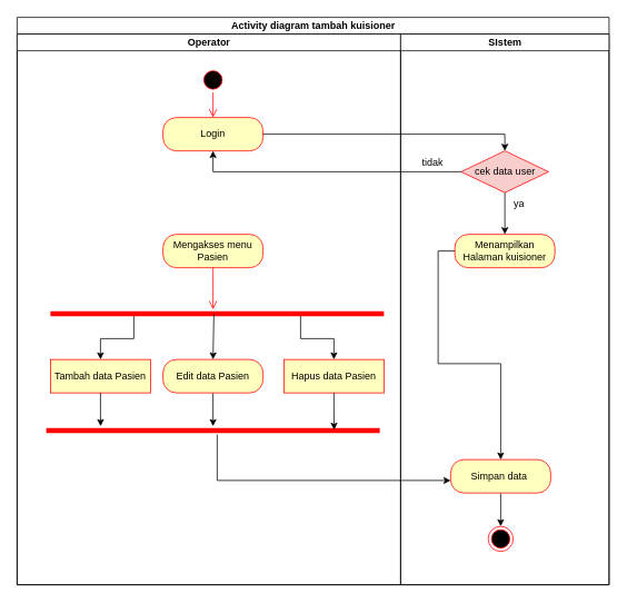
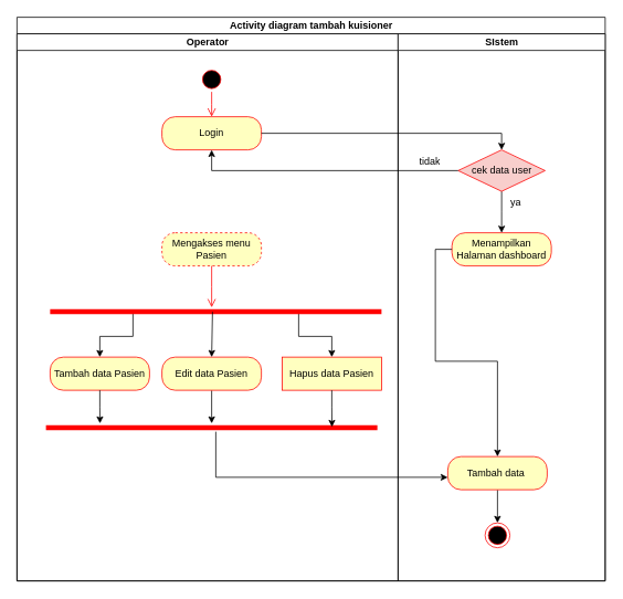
  <mxCell id="0" />
  <mxCell id="1" parent="0" />
  <mxCell id="2" value="Activity diagram tambah kuisioner" style="swimlane;childLayout=stackLayout;resizeParent=1;resizeParentMax=0;startSize=20;html=1;" vertex="1" parent="1"><mxGeometry x="20" y="20" width="710" height="680" as="geometry" /></mxCell>
  <mxCell id="3" value="Operator" style="swimlane;startSize=20;html=1;" vertex="1" parent="2"><mxGeometry y="20" width="460" height="660" as="geometry" /></mxCell>
  <mxCell id="4" value="" style="ellipse;html=1;shape=startState;fillColor=#000000;strokeColor=#ff0000;" vertex="1" parent="3"><mxGeometry x="220.0" y="40" width="30" height="30" as="geometry" /></mxCell>
  <mxCell id="5" value="" style="edgeStyle=orthogonalEdgeStyle;html=1;verticalAlign=bottom;endArrow=open;endSize=8;strokeColor=#ff0000;rounded=0;" edge="1" parent="3" source="4"><mxGeometry relative="1" as="geometry"><mxPoint x="235.0" y="100" as="targetPoint" /></mxGeometry></mxCell>
  <mxCell id="6" value="Login" style="rounded=1;whiteSpace=wrap;html=1;arcSize=40;fontColor=#000000;fillColor=#ffffc0;strokeColor=#ff0000;" vertex="1" parent="3"><mxGeometry x="175.0" y="100" width="120" height="40" as="geometry" /></mxCell>
- <mxCell id="7" value="Mengakses menu Pasien" style="rounded=1;whiteSpace=wrap;html=1;arcSize=40;fontColor=#000000;fillColor=#ffffc0;strokeColor=#ff0000;" vertex="1" parent="3"><mxGeometry x="175.0" y="240" width="120" height="40" as="geometry" /></mxCell>
+ <mxCell id="7" value="Mengakses menu Pasien" style="rounded=1;whiteSpace=wrap;html=1;arcSize=40;fontColor=#000000;fillColor=#ffffc0;strokeColor=#ff0000;dashed=1;" vertex="1" parent="3"><mxGeometry x="175.0" y="240" width="120" height="40" as="geometry" /></mxCell>
  <mxCell id="8" style="edgeStyle=orthogonalEdgeStyle;rounded=0;orthogonalLoop=1;jettySize=auto;html=1;exitX=0.25;exitY=0.5;exitDx=0;exitDy=0;exitPerimeter=0;entryX=0.5;entryY=0;entryDx=0;entryDy=0;" edge="1" parent="3" source="10" target="12"><mxGeometry relative="1" as="geometry" /></mxCell>
  <mxCell id="9" style="edgeStyle=orthogonalEdgeStyle;rounded=0;orthogonalLoop=1;jettySize=auto;html=1;exitX=0.75;exitY=0.5;exitDx=0;exitDy=0;exitPerimeter=0;entryX=0.5;entryY=0;entryDx=0;entryDy=0;" edge="1" parent="3" source="10" target="15"><mxGeometry relative="1" as="geometry" /></mxCell>
  <mxCell id="10" value="" style="shape=line;html=1;strokeWidth=6;strokeColor=#ff0000;" vertex="1" parent="3"><mxGeometry x="40" y="330" width="400" height="10" as="geometry" /></mxCell>
  <mxCell id="11" value="" style="edgeStyle=orthogonalEdgeStyle;html=1;verticalAlign=bottom;endArrow=open;endSize=8;strokeColor=#ff0000;rounded=0;" edge="1" parent="3" source="7"><mxGeometry relative="1" as="geometry"><mxPoint x="235.0" y="330" as="targetPoint" /></mxGeometry></mxCell>
- <mxCell id="12" value="Tambah data Pasien" style="whiteSpace=wrap;html=1;arcSize=40;fontColor=#000000;fillColor=#ffffc0;strokeColor=#ff0000;rounded=0;" vertex="1" parent="3"><mxGeometry x="40.0" y="390" width="120" height="40" as="geometry" /></mxCell>
+ <mxCell id="12" value="Tambah data Pasien" style="rounded=1;whiteSpace=wrap;html=1;arcSize=40;fontColor=#000000;fillColor=#ffffc0;strokeColor=#ff0000;" vertex="1" parent="3"><mxGeometry x="40.0" y="390" width="120" height="40" as="geometry" /></mxCell>
  <mxCell id="13" style="edgeStyle=orthogonalEdgeStyle;rounded=0;orthogonalLoop=1;jettySize=auto;html=1;exitX=0.5;exitY=1;exitDx=0;exitDy=0;" edge="1" parent="3" source="14" target="17"><mxGeometry relative="1" as="geometry" /></mxCell>
  <mxCell id="14" value="Edit data Pasien" style="rounded=1;whiteSpace=wrap;html=1;arcSize=40;fontColor=#000000;fillColor=#ffffc0;strokeColor=#ff0000;" vertex="1" parent="3"><mxGeometry x="175.0" y="390" width="120" height="40" as="geometry" /></mxCell>
  <mxCell id="15" value="Hapus data Pasien" style="whiteSpace=wrap;html=1;arcSize=40;fontColor=#000000;fillColor=#ffffc0;strokeColor=#ff0000;rounded=0;" vertex="1" parent="3"><mxGeometry x="320.0" y="390" width="120" height="40" as="geometry" /></mxCell>
  <mxCell id="16" value="" style="endArrow=classic;html=1;rounded=0;entryX=0.5;entryY=0;entryDx=0;entryDy=0;exitX=0.49;exitY=0.547;exitDx=0;exitDy=0;exitPerimeter=0;" edge="1" parent="3" source="10" target="14"><mxGeometry width="50" height="50" relative="1" as="geometry"><mxPoint x="190.0" y="360" as="sourcePoint" /><mxPoint x="240.0" y="310" as="targetPoint" /></mxGeometry></mxCell>
  <mxCell id="17" value="" style="shape=line;html=1;strokeWidth=6;strokeColor=#ff0000;" vertex="1" parent="3"><mxGeometry x="35" y="470" width="400" height="10" as="geometry" /></mxCell>
  <mxCell id="18" style="edgeStyle=orthogonalEdgeStyle;rounded=0;orthogonalLoop=1;jettySize=auto;html=1;exitX=0.5;exitY=1;exitDx=0;exitDy=0;entryX=0.163;entryY=0;entryDx=0;entryDy=0;entryPerimeter=0;" edge="1" parent="3" source="12" target="17"><mxGeometry relative="1" as="geometry" /></mxCell>
  <mxCell id="19" style="edgeStyle=orthogonalEdgeStyle;rounded=0;orthogonalLoop=1;jettySize=auto;html=1;exitX=0.5;exitY=1;exitDx=0;exitDy=0;entryX=0.863;entryY=0.429;entryDx=0;entryDy=0;entryPerimeter=0;" edge="1" parent="3" source="15" target="17"><mxGeometry relative="1" as="geometry" /></mxCell>
  <mxCell id="20" style="edgeStyle=elbowEdgeStyle;rounded=0;orthogonalLoop=1;jettySize=auto;html=1;exitX=0.25;exitY=0.5;exitDx=0;exitDy=0;exitPerimeter=0;elbow=vertical;" edge="1" parent="3"><mxGeometry relative="1" as="geometry"><mxPoint x="240.0" y="480" as="sourcePoint" /><mxPoint x="520.0" y="535" as="targetPoint" /><Array as="points"><mxPoint x="445" y="535" /></Array></mxGeometry></mxCell>
  <mxCell id="21" value="SIstem" style="swimlane;startSize=20;html=1;" vertex="1" parent="2"><mxGeometry x="460" y="20" width="250" height="660" as="geometry" /></mxCell>
  <mxCell id="22" style="edgeStyle=orthogonalEdgeStyle;rounded=0;orthogonalLoop=1;jettySize=auto;html=1;exitX=0.5;exitY=1;exitDx=0;exitDy=0;" edge="1" parent="21" source="23"><mxGeometry relative="1" as="geometry"><mxPoint x="125.0" y="240" as="targetPoint" /></mxGeometry></mxCell>
  <mxCell id="23" value="cek data user" style="rhombus;whiteSpace=wrap;html=1;fontColor=#000000;fillColor=#f8cecc;strokeColor=#ff0000;" vertex="1" parent="21"><mxGeometry x="72.5" y="140" width="105" height="50" as="geometry" /></mxCell>
  <mxCell id="24" value="ya" style="text;strokeColor=none;fillColor=none;spacingLeft=4;spacingRight=4;overflow=hidden;rotatable=0;points=[[0,0.5],[1,0.5]];portConstraint=eastwest;fontSize=12;whiteSpace=wrap;html=1;" vertex="1" parent="21"><mxGeometry x="130.0" y="190" width="40" height="30" as="geometry" /></mxCell>
  <mxCell id="25" value="tidak" style="text;strokeColor=none;fillColor=none;spacingLeft=4;spacingRight=4;overflow=hidden;rotatable=0;points=[[0,0.5],[1,0.5]];portConstraint=eastwest;fontSize=12;whiteSpace=wrap;html=1;" vertex="1" parent="21"><mxGeometry x="20.0" y="140" width="40" height="30" as="geometry" /></mxCell>
- <mxCell id="26" value="Menampilkan Halaman kuisioner" style="rounded=1;whiteSpace=wrap;html=1;arcSize=40;fontColor=#000000;fillColor=#ffffc0;strokeColor=#ff0000;" vertex="1" parent="21"><mxGeometry x="65.0" y="240" width="120" height="40" as="geometry" /></mxCell>
+ <mxCell id="26" value="Menampilkan Halaman dashboard" style="rounded=1;whiteSpace=wrap;html=1;arcSize=40;fontColor=#000000;fillColor=#ffffc0;strokeColor=#ff0000;" vertex="1" parent="21"><mxGeometry x="65.0" y="240" width="120" height="40" as="geometry" /></mxCell>
  <mxCell id="27" style="edgeStyle=orthogonalEdgeStyle;rounded=0;orthogonalLoop=1;jettySize=auto;html=1;exitX=0.5;exitY=1;exitDx=0;exitDy=0;entryX=0.5;entryY=0;entryDx=0;entryDy=0;" edge="1" parent="21" source="28" target="29"><mxGeometry relative="1" as="geometry" /></mxCell>
- <mxCell id="28" value="Simpan data&amp;nbsp;" style="rounded=1;whiteSpace=wrap;html=1;arcSize=40;fontColor=#000000;fillColor=#ffffc0;strokeColor=#ff0000;" vertex="1" parent="21"><mxGeometry x="60.0" y="510" width="120" height="40" as="geometry" /></mxCell>
+ <mxCell id="28" value="Tambah data&amp;nbsp;" style="rounded=1;whiteSpace=wrap;html=1;arcSize=40;fontColor=#000000;fillColor=#ffffc0;strokeColor=#ff0000;" vertex="1" parent="21"><mxGeometry x="60.0" y="510" width="120" height="40" as="geometry" /></mxCell>
  <mxCell id="29" value="" style="ellipse;html=1;shape=endState;fillColor=#000000;strokeColor=#ff0000;" vertex="1" parent="21"><mxGeometry x="105.0" y="590" width="30" height="30" as="geometry" /></mxCell>
  <mxCell id="30" style="edgeStyle=orthogonalEdgeStyle;rounded=0;orthogonalLoop=1;jettySize=auto;html=1;exitX=1;exitY=0.5;exitDx=0;exitDy=0;entryX=0.5;entryY=0;entryDx=0;entryDy=0;" edge="1" parent="2" source="6" target="23"><mxGeometry relative="1" as="geometry" /></mxCell>
  <mxCell id="31" style="edgeStyle=orthogonalEdgeStyle;rounded=0;orthogonalLoop=1;jettySize=auto;html=1;exitX=0;exitY=0.5;exitDx=0;exitDy=0;entryX=0.5;entryY=1;entryDx=0;entryDy=0;" edge="1" parent="2" source="23" target="6"><mxGeometry relative="1" as="geometry" /></mxCell>
  <mxCell id="32" style="edgeStyle=orthogonalEdgeStyle;rounded=0;orthogonalLoop=1;jettySize=auto;html=1;exitX=0;exitY=0.5;exitDx=0;exitDy=0;" edge="1" parent="2" source="26" target="28"><mxGeometry relative="1" as="geometry" /></mxCell>
